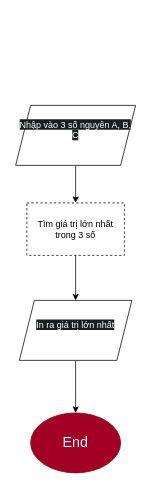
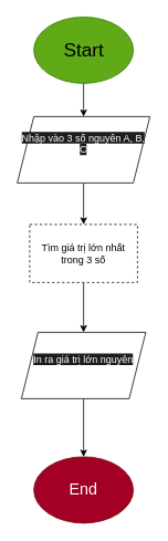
  <mxCell id="0" />
  <mxCell id="1" parent="0" />
+ <mxCell id="2" style="edgeStyle=orthogonalEdgeStyle;rounded=0;orthogonalLoop=1;jettySize=auto;html=1;entryX=0.5;entryY=0;entryDx=0;entryDy=0;" parent="1" source="3" target="5" edge="1"><mxGeometry relative="1" as="geometry"><mxPoint x="100" y="140" as="targetPoint" /></mxGeometry></mxCell>
+ <mxCell id="3" value="Start" style="ellipse;html=1;fillColor=#60a917;fontColor=default;strokeColor=#2D7600;fontSize=23;convertToSvg=0;" parent="1" vertex="1"><mxGeometry x="40" y="20" width="120" height="80" as="geometry" /></mxCell>
  <mxCell id="4" style="edgeStyle=orthogonalEdgeStyle;rounded=0;orthogonalLoop=1;jettySize=auto;html=1;entryX=0.5;entryY=0;entryDx=0;entryDy=0;" parent="1" source="5" target="7" edge="1"><mxGeometry relative="1" as="geometry" /></mxCell>
  <mxCell id="5" value="&#10;&lt;span style=&quot;color: rgb(255, 255, 255); font-family: Helvetica; font-size: 12px; font-style: normal; font-variant-ligatures: normal; font-variant-caps: normal; font-weight: 400; letter-spacing: normal; orphans: 2; text-align: center; text-indent: 0px; text-transform: none; widows: 2; word-spacing: 0px; -webkit-text-stroke-width: 0px; white-space: normal; background-color: rgb(27, 29, 30); text-decoration-thickness: initial; text-decoration-style: initial; text-decoration-color: initial; display: inline !important; float: none;&quot;&gt;Nhập vào 3 số nguyên A, B, C&lt;/span&gt;&#10;&#10;" style="shape=parallelogram;perimeter=parallelogramPerimeter;whiteSpace=wrap;html=1;fixedSize=1;" parent="1" vertex="1"><mxGeometry x="20" y="140" width="160" height="80" as="geometry" /></mxCell>
  <mxCell id="6" style="edgeStyle=orthogonalEdgeStyle;rounded=0;orthogonalLoop=1;jettySize=auto;html=1;entryX=0.5;entryY=0;entryDx=0;entryDy=0;" parent="1" source="7" target="10" edge="1"><mxGeometry relative="1" as="geometry"><mxPoint x="100" y="390" as="targetPoint" /></mxGeometry></mxCell>
  <mxCell id="7" value="Tìm giá trị lớn nhất trong 3 số" style="rounded=0;whiteSpace=wrap;html=1;dashed=1;" parent="1" vertex="1"><mxGeometry x="35" y="270" width="130" height="70" as="geometry" /></mxCell>
  <mxCell id="8" style="edgeStyle=orthogonalEdgeStyle;rounded=0;orthogonalLoop=1;jettySize=auto;html=1;entryX=0.5;entryY=0;entryDx=0;entryDy=0;exitX=0.5;exitY=1;exitDx=0;exitDy=0;" parent="1" source="10" target="9" edge="1"><mxGeometry relative="1" as="geometry"><mxPoint x="100" y="450" as="sourcePoint" /></mxGeometry></mxCell>
  <mxCell id="9" value="&lt;font style=&quot;font-size: 19px;&quot;&gt;End&lt;/font&gt;" style="ellipse;whiteSpace=wrap;html=1;fillColor=#a20025;fontColor=#ffffff;strokeColor=#6F0000;" parent="1" vertex="1"><mxGeometry x="40" y="550" width="120" height="80" as="geometry" /></mxCell>
- <mxCell id="10" value="&#10;&lt;span style=&quot;color: rgb(255, 255, 255); font-family: Helvetica; font-size: 12px; font-style: normal; font-variant-ligatures: normal; font-variant-caps: normal; font-weight: 400; letter-spacing: normal; orphans: 2; text-align: center; text-indent: 0px; text-transform: none; widows: 2; word-spacing: 0px; -webkit-text-stroke-width: 0px; white-space: normal; background-color: rgb(27, 29, 30); text-decoration-thickness: initial; text-decoration-style: initial; text-decoration-color: initial; display: inline !important; float: none;&quot;&gt;In ra giá trị lớn nhất&lt;/span&gt;&#10;&#10;" style="shape=parallelogram;perimeter=parallelogramPerimeter;whiteSpace=wrap;html=1;fixedSize=1;" vertex="1" parent="1"><mxGeometry x="25" y="400" width="150" height="80" as="geometry" /></mxCell>
+ <mxCell id="10" value="&#10;&lt;span style=&quot;color: rgb(255, 255, 255); font-family: Helvetica; font-size: 12px; font-style: normal; font-variant-ligatures: normal; font-variant-caps: normal; font-weight: 400; letter-spacing: normal; orphans: 2; text-align: center; text-indent: 0px; text-transform: none; widows: 2; word-spacing: 0px; -webkit-text-stroke-width: 0px; white-space: normal; background-color: rgb(27, 29, 30); text-decoration-thickness: initial; text-decoration-style: initial; text-decoration-color: initial; display: inline !important; float: none;&quot;&gt;In ra giá trị lớn nguyên&lt;/span&gt;&#10;&#10;" style="shape=parallelogram;perimeter=parallelogramPerimeter;whiteSpace=wrap;html=1;fixedSize=1;" vertex="1" parent="1"><mxGeometry x="25" y="400" width="150" height="80" as="geometry" /></mxCell>
